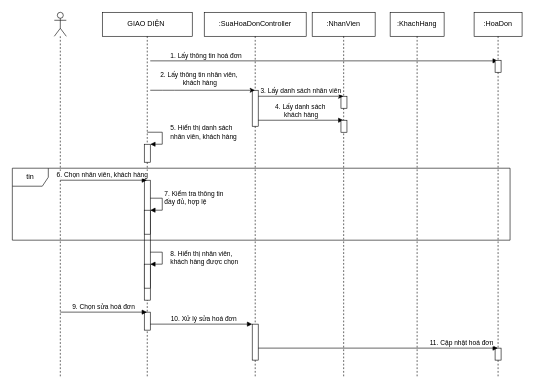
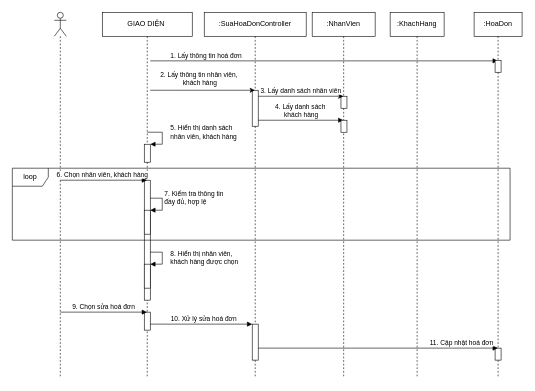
  <mxCell id="0" />
  <mxCell id="1" parent="0" />
  <mxCell id="2" value="" style="shape=umlLifeline;participant=umlActor;perimeter=lifelinePerimeter;whiteSpace=wrap;html=1;container=1;collapsible=0;recursiveResize=0;verticalAlign=top;spacingTop=36;labelBackgroundColor=#ffffff;outlineConnect=0;" parent="1" vertex="1"><mxGeometry x="90" y="20" width="20" height="610" as="geometry" /></mxCell>
  <mxCell id="3" value="GIAO DIỆN&amp;nbsp;" style="shape=umlLifeline;perimeter=lifelinePerimeter;whiteSpace=wrap;html=1;container=1;collapsible=0;recursiveResize=0;outlineConnect=0;" parent="1" vertex="1"><mxGeometry x="170" y="20" width="150" height="610" as="geometry" /></mxCell>
  <mxCell id="4" value="8. Hiển thị nhân viên, &lt;br&gt;khách hàng được chọn" style="edgeStyle=orthogonalEdgeStyle;html=1;align=left;spacingLeft=2;endArrow=block;rounded=0;entryX=1;entryY=0;" parent="3" target="9" edge="1"><mxGeometry x="0.385" y="-14" relative="1" as="geometry"><mxPoint x="75" y="400" as="sourcePoint" /><Array as="points"><mxPoint x="100" y="400" /></Array><mxPoint x="10" y="4" as="offset" /></mxGeometry></mxCell>
  <mxCell id="5" value="7. Kiểm tra thông tin &lt;br&gt;đầy đủ, hợp lệ" style="edgeStyle=orthogonalEdgeStyle;html=1;align=left;spacingLeft=2;endArrow=block;rounded=0;entryX=1;entryY=0;" parent="3" target="8" edge="1"><mxGeometry x="-0.231" relative="1" as="geometry"><mxPoint x="75" y="310" as="sourcePoint" /><Array as="points"><mxPoint x="100" y="310" /></Array><mxPoint as="offset" /></mxGeometry></mxCell>
  <mxCell id="6" value="" style="html=1;points=[];perimeter=orthogonalPerimeter;" parent="3" vertex="1"><mxGeometry x="70" y="280" width="10" height="200" as="geometry" /></mxCell>
  <mxCell id="7" value="" style="html=1;points=[];perimeter=orthogonalPerimeter;" parent="3" vertex="1"><mxGeometry x="70" y="220" width="10" height="30" as="geometry" /></mxCell>
  <mxCell id="8" value="" style="html=1;points=[];perimeter=orthogonalPerimeter;" parent="3" vertex="1"><mxGeometry x="70" y="330" width="10" height="40" as="geometry" /></mxCell>
  <mxCell id="9" value="" style="html=1;points=[];perimeter=orthogonalPerimeter;" parent="3" vertex="1"><mxGeometry x="70" y="420" width="10" height="40" as="geometry" /></mxCell>
  <mxCell id="10" value="" style="html=1;points=[];perimeter=orthogonalPerimeter;" parent="3" vertex="1"><mxGeometry x="70" y="500" width="10" height="30" as="geometry" /></mxCell>
  <mxCell id="11" value=":SuaHoaDonController" style="shape=umlLifeline;perimeter=lifelinePerimeter;whiteSpace=wrap;html=1;container=1;collapsible=0;recursiveResize=0;outlineConnect=0;" parent="1" vertex="1"><mxGeometry x="340" y="20" width="170" height="610" as="geometry" /></mxCell>
  <mxCell id="12" value="" style="html=1;points=[];perimeter=orthogonalPerimeter;" parent="11" vertex="1"><mxGeometry x="80" y="130" width="10" height="60" as="geometry" /></mxCell>
  <mxCell id="13" value="4. Lấy danh sách&lt;br&gt;&amp;nbsp;khách hàng" style="html=1;verticalAlign=bottom;endArrow=block;" parent="11" target="15" edge="1"><mxGeometry x="-0.014" width="80" relative="1" as="geometry"><mxPoint x="90" y="180" as="sourcePoint" /><mxPoint x="170" y="180" as="targetPoint" /><mxPoint as="offset" /></mxGeometry></mxCell>
  <mxCell id="14" value="" style="html=1;points=[];perimeter=orthogonalPerimeter;" parent="11" vertex="1"><mxGeometry x="80" y="520" width="10" height="60" as="geometry" /></mxCell>
  <mxCell id="15" value=":NhanVien" style="shape=umlLifeline;perimeter=lifelinePerimeter;whiteSpace=wrap;html=1;container=1;collapsible=0;recursiveResize=0;outlineConnect=0;" parent="1" vertex="1"><mxGeometry x="520" y="20" width="105" height="610" as="geometry" /></mxCell>
  <mxCell id="16" value="" style="html=1;points=[];perimeter=orthogonalPerimeter;" parent="15" vertex="1"><mxGeometry x="48" y="140" width="10" height="20" as="geometry" /></mxCell>
  <mxCell id="17" value="" style="html=1;points=[];perimeter=orthogonalPerimeter;" parent="15" vertex="1"><mxGeometry x="48" y="180" width="10" height="20" as="geometry" /></mxCell>
  <mxCell id="18" value="9. Chọn sửa&amp;nbsp;hoá đơn" style="html=1;verticalAlign=bottom;endArrow=block;" parent="1" target="3" edge="1"><mxGeometry width="80" relative="1" as="geometry"><mxPoint x="100" y="520" as="sourcePoint" /><mxPoint x="240" y="520" as="targetPoint" /></mxGeometry></mxCell>
  <mxCell id="19" value="1. Lấy thông tin hoá đơn" style="html=1;verticalAlign=bottom;endArrow=block;" parent="1" target="23" edge="1"><mxGeometry x="-0.678" width="80" relative="1" as="geometry"><mxPoint x="250" y="101" as="sourcePoint" /><mxPoint x="790" y="100" as="targetPoint" /><mxPoint as="offset" /></mxGeometry></mxCell>
  <mxCell id="20" value="6. Chọn nhân viên, khách hàng" style="html=1;verticalAlign=bottom;endArrow=block;" parent="1" edge="1"><mxGeometry x="-0.031" width="80" relative="1" as="geometry"><mxPoint x="100" y="300" as="sourcePoint" /><mxPoint x="244.5" y="300" as="targetPoint" /><Array as="points" /><mxPoint as="offset" /></mxGeometry></mxCell>
  <mxCell id="21" value="10. Xử lý sửa hoá đơn" style="html=1;verticalAlign=bottom;endArrow=block;" parent="1" edge="1"><mxGeometry x="0.046" width="80" relative="1" as="geometry"><mxPoint x="250" y="540" as="sourcePoint" /><mxPoint x="420" y="540" as="targetPoint" /><mxPoint as="offset" /></mxGeometry></mxCell>
  <mxCell id="22" value=":KhachHang" style="shape=umlLifeline;perimeter=lifelinePerimeter;whiteSpace=wrap;html=1;container=1;collapsible=0;recursiveResize=0;outlineConnect=0;" parent="1" vertex="1"><mxGeometry x="650" y="20" width="90" height="610" as="geometry" /></mxCell>
  <mxCell id="23" value=":HoaDon" style="shape=umlLifeline;perimeter=lifelinePerimeter;whiteSpace=wrap;html=1;container=1;collapsible=0;recursiveResize=0;outlineConnect=0;" parent="1" vertex="1"><mxGeometry x="790" y="20" width="80" height="610" as="geometry" /></mxCell>
  <mxCell id="24" value="" style="html=1;points=[];perimeter=orthogonalPerimeter;" parent="23" vertex="1"><mxGeometry x="35" y="80" width="10" height="20" as="geometry" /></mxCell>
  <mxCell id="25" value="" style="html=1;points=[];perimeter=orthogonalPerimeter;" parent="23" vertex="1"><mxGeometry x="35" y="560" width="10" height="20" as="geometry" /></mxCell>
  <mxCell id="26" value="5. Hiển thị danh sách &lt;br&gt;nhân viên, khách hàng" style="edgeStyle=orthogonalEdgeStyle;html=1;align=left;spacingLeft=2;endArrow=block;rounded=0;entryX=1;entryY=0;" parent="1" target="7" edge="1"><mxGeometry x="-0.231" y="10" relative="1" as="geometry"><mxPoint x="245" y="220" as="sourcePoint" /><Array as="points"><mxPoint x="245" y="220" /><mxPoint x="270" y="220" /><mxPoint x="270" y="240" /></Array><mxPoint as="offset" /></mxGeometry></mxCell>
  <mxCell id="27" value="11. Cập nhật hoá đơn" style="html=1;verticalAlign=bottom;endArrow=block;" parent="1" target="23" edge="1"><mxGeometry x="0.695" width="80" relative="1" as="geometry"><mxPoint x="430" y="580" as="sourcePoint" /><mxPoint x="820" y="580" as="targetPoint" /><mxPoint as="offset" /></mxGeometry></mxCell>
  <mxCell id="28" value="" style="endArrow=classic;html=1;" parent="1" target="11" edge="1"><mxGeometry width="50" height="50" relative="1" as="geometry"><mxPoint x="250" y="150" as="sourcePoint" /><mxPoint x="290" y="100" as="targetPoint" /><Array as="points"><mxPoint x="280" y="150" /></Array></mxGeometry></mxCell>
  <mxCell id="29" value="2. Lấy thông tin nhân viên,&lt;br&gt;&amp;nbsp;khách hàng" style="edgeLabel;html=1;align=center;verticalAlign=middle;resizable=0;points=[];" parent="28" vertex="1" connectable="0"><mxGeometry x="-0.37" y="-1" relative="1" as="geometry"><mxPoint x="25" y="-21" as="offset" /></mxGeometry></mxCell>
  <mxCell id="30" value="" style="endArrow=classic;html=1;" parent="1" target="15" edge="1"><mxGeometry width="50" height="50" relative="1" as="geometry"><mxPoint x="430" y="160" as="sourcePoint" /><mxPoint x="560" y="159" as="targetPoint" /></mxGeometry></mxCell>
  <mxCell id="31" value="3. Lấy danh sách&amp;nbsp;nhân viên" style="edgeLabel;html=1;align=center;verticalAlign=middle;resizable=0;points=[];" parent="30" vertex="1" connectable="0"><mxGeometry x="-0.437" y="2" relative="1" as="geometry"><mxPoint x="30" y="-8" as="offset" /></mxGeometry></mxCell>
- <mxCell id="32" value="tin" style="shape=umlFrame;whiteSpace=wrap;html=1;" vertex="1" parent="1"><mxGeometry x="20" y="280" width="830" height="120" as="geometry" /></mxCell>
+ <mxCell id="32" value="loop" style="shape=umlFrame;whiteSpace=wrap;html=1;" vertex="1" parent="1"><mxGeometry x="20" y="280" width="830" height="120" as="geometry" /></mxCell>
